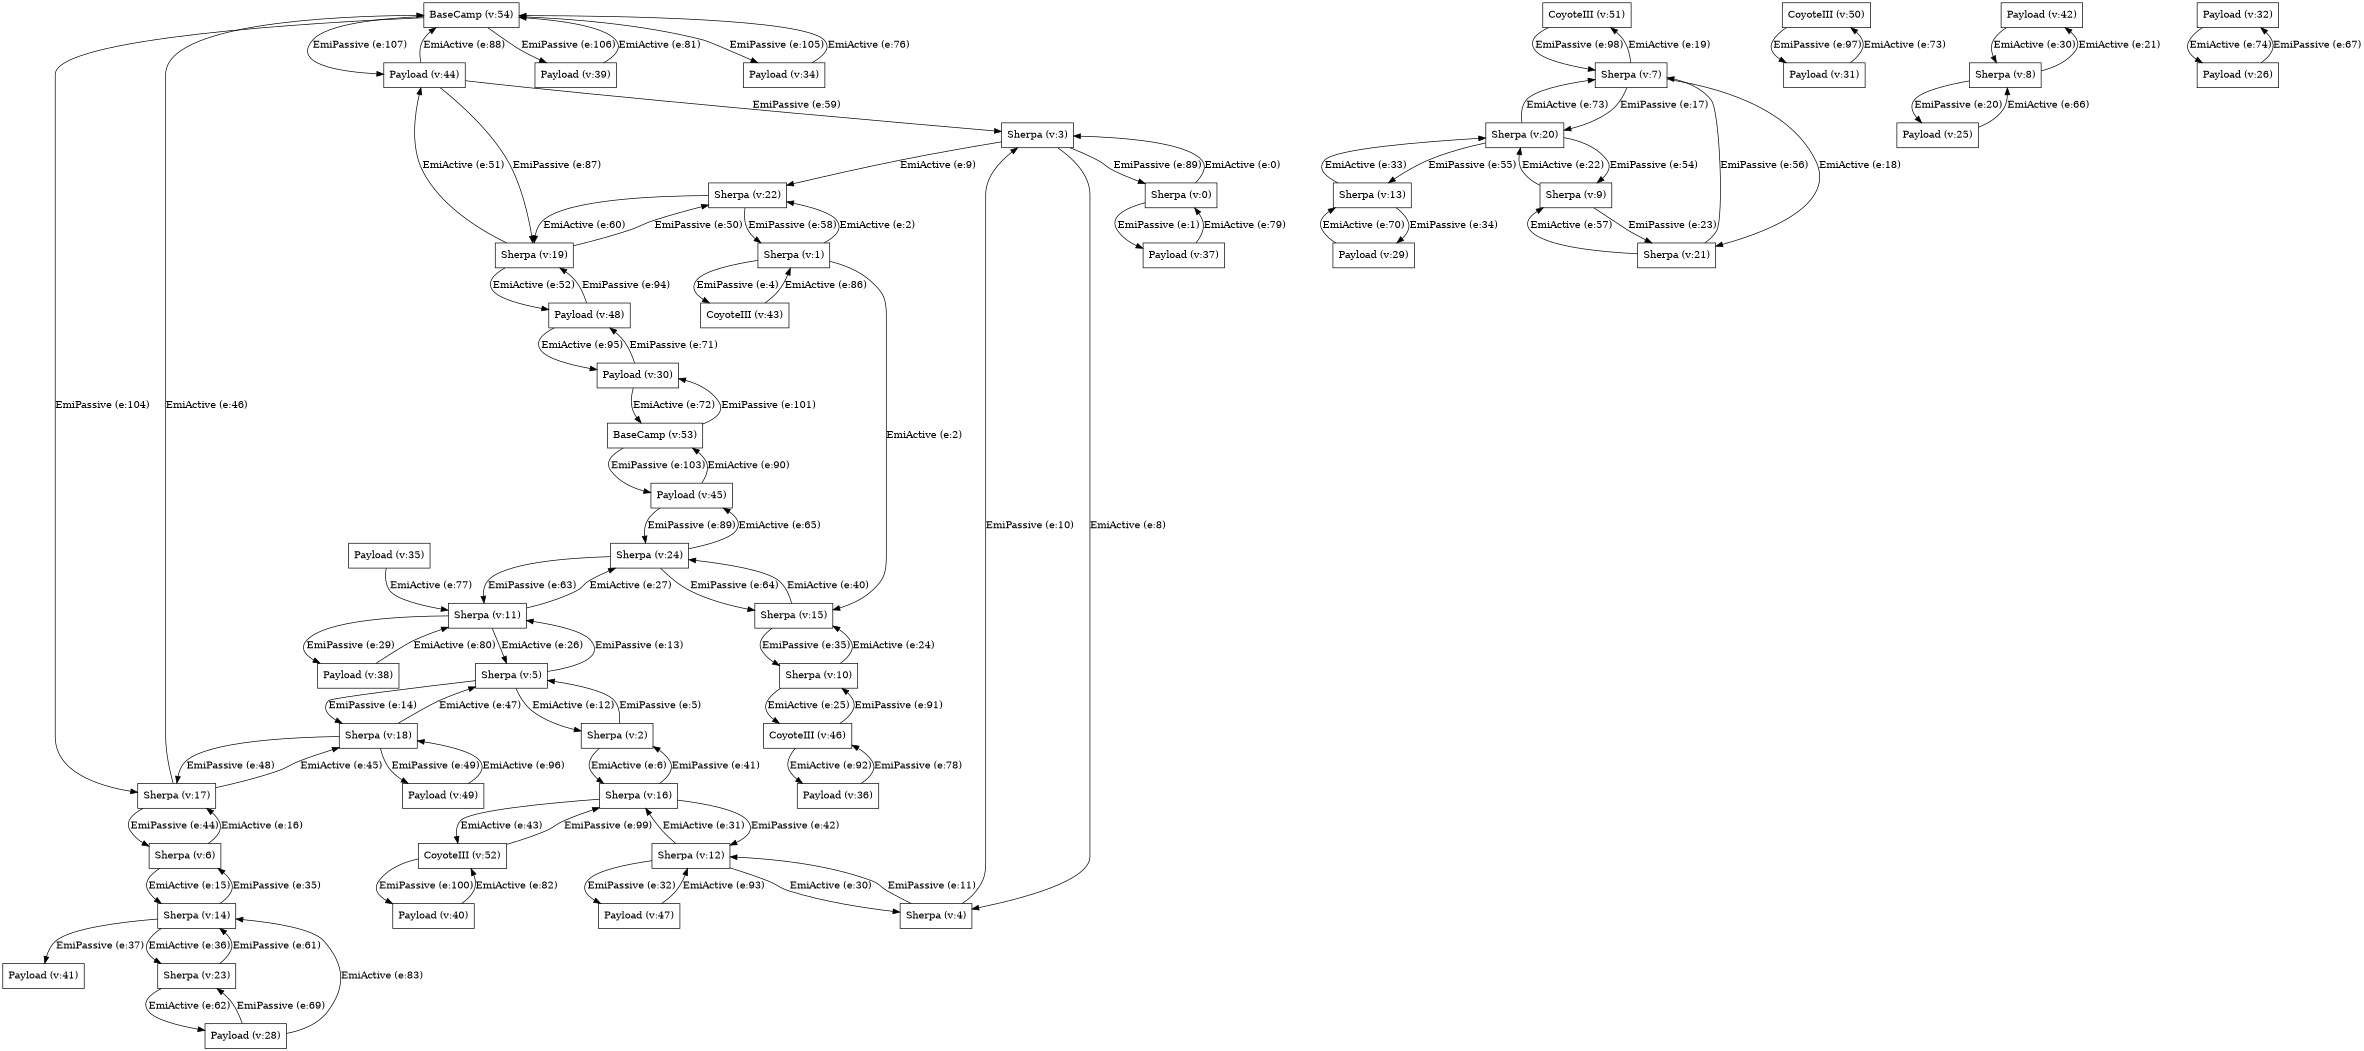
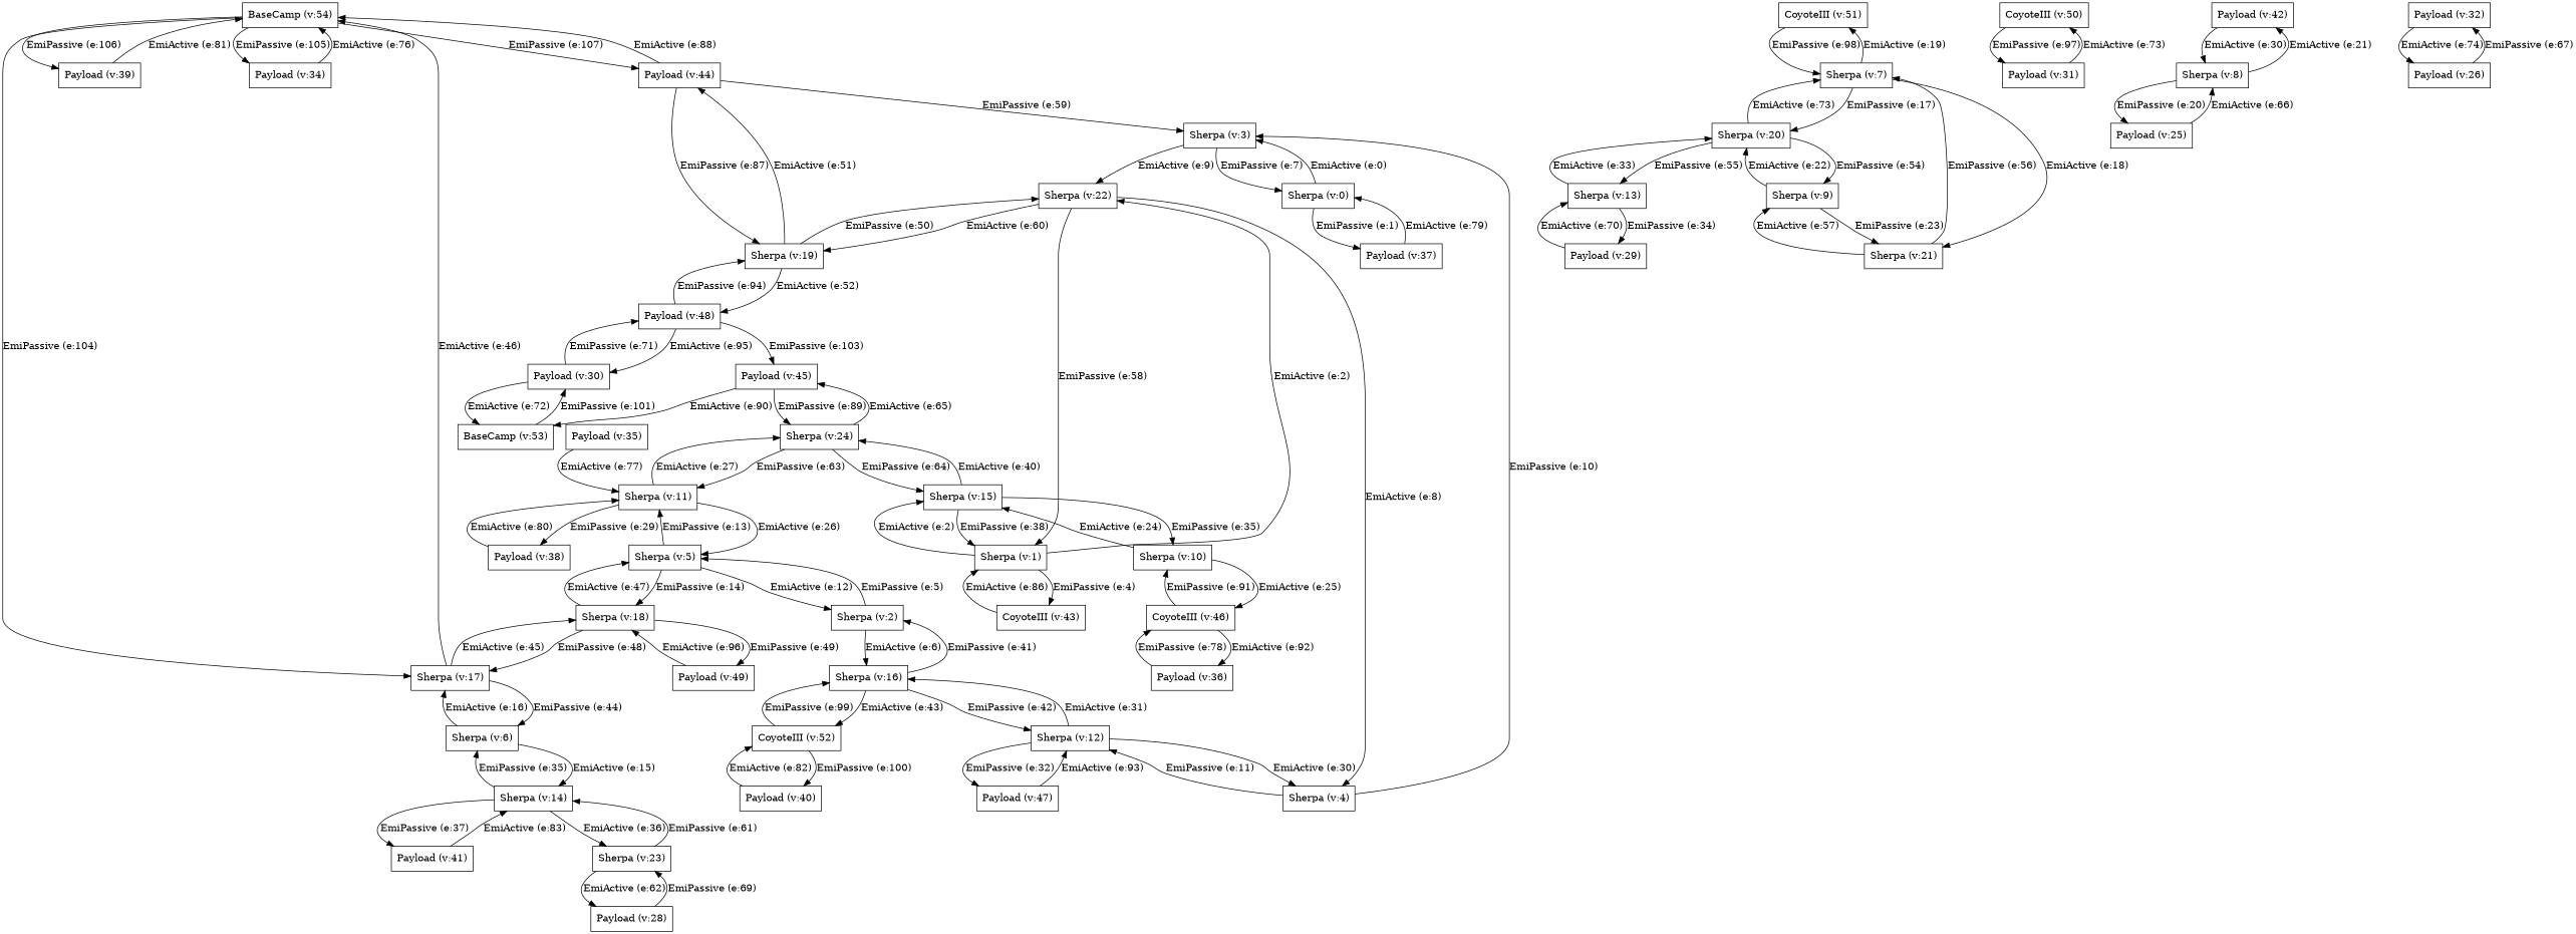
  digraph {
    concentrate=false
    root="BaseCamp (v:54)"
    splines=true
    node [fixedsize=false shape=box]
    "BaseCamp (v:54)" [height=0.5 width=1.5694]
    "Payload (v:44)" [height=0.5 width=1.3472]
    "Payload (v:39)" [height=0.5 width=1.3472]
    "Payload (v:34)" [height=0.5 width=1.3472]
    "Sherpa (v:17)" [height=0.5 width=1.2639]
    "Sherpa (v:19)" [height=0.5 width=1.2639]
    "Sherpa (v:3)" [height=0.5 width=1.1667]
    "Sherpa (v:18)" [height=0.5 width=1.2639]
    "Sherpa (v:6)" [height=0.5 width=1.1667]
    "Payload (v:48)" [height=0.5 width=1.3472]
    "Sherpa (v:22)" [height=0.5 width=1.2639]
    "Payload (v:49)" [height=0.5 width=1.3472]
    "Sherpa (v:5)" [height=0.5 width=1.1667]
    "Sherpa (v:14)" [height=0.5 width=1.2639]
    "BaseCamp (v:53)" [height=0.5 width=1.5694]
    "Payload (v:45)" [height=0.5 width=1.3472]
    "Payload (v:30)" [height=0.5 width=1.3472]
    "Sherpa (v:24)" [height=0.5 width=1.2639]
    "Sherpa (v:15)" [height=0.5 width=1.2639]
    "Sherpa (v:11)" [height=0.5 width=1.2639]
    "CoyoteIII (v:52)" [height=0.5 width=1.4722]
    "Payload (v:40)" [height=0.5 width=1.3472]
    "Sherpa (v:16)" [height=0.5 width=1.2639]
    "Sherpa (v:12)" [height=0.5 width=1.2639]
    "Sherpa (v:2)" [height=0.5 width=1.1667]
    "Payload (v:47)" [height=0.5 width=1.3472]
    "Sherpa (v:4)" [height=0.5 width=1.1667]
    "CoyoteIII (v:51)" [height=0.5 width=1.4722]
    "Sherpa (v:7)" [height=0.5 width=1.1667]
    "Sherpa (v:21)" [height=0.5 width=1.2639]
    "Sherpa (v:20)" [height=0.5 width=1.2639]
    "Sherpa (v:9)" [height=0.5 width=1.1667]
    "Sherpa (v:13)" [height=0.5 width=1.2639]
    "CoyoteIII (v:50)" [height=0.5 width=1.4722]
    "Payload (v:31)" [height=0.5 width=1.3472]
    "Sherpa (v:1)" [height=0.5 width=1.1667]
    n37 [height=0.5 label="CoyoteIII (v:46)" width=1.3472]
    "Payload (v:36)" [height=0.5 width=1.3472]
    "Sherpa (v:10)" [height=0.5 width=1.2639]
    "Payload (v:38)" [height=0.5 width=1.3472]
    n41 [height=0.5 label="CoyoteIII (v:43)" width=1.3472]
    "Payload (v:42)" [height=0.5 width=1.3472]
    "Sherpa (v:8)" [height=0.5 width=1.1667]
    "Payload (v:25)" [height=0.5 width=1.3472]
    "Payload (v:41)" [height=0.5 width=1.3472]
    "Sherpa (v:23)" [height=0.5 width=1.2639]
    "Payload (v:28)" [height=0.5 width=1.3472]
    "Payload (v:35)" [height=0.5 width=1.3472]
    "Payload (v:37)" [height=0.5 width=1.3472]
    "Sherpa (v:0)" [height=0.5 width=1.1667]
    "Payload (v:32)" [height=0.5 width=1.3472]
    "Payload (v:26)" [height=0.5 width=1.3472]
    "Payload (v:29)" [height=0.5 width=1.3472]
    "BaseCamp (v:54)" -> "Payload (v:44)" [label="EmiPassive (e:107)"]
    "BaseCamp (v:54)" -> "Payload (v:39)" [label="EmiPassive (e:106)"]
    "BaseCamp (v:54)" -> "Payload (v:34)" [label="EmiPassive (e:105)"]
    "BaseCamp (v:54)" -> "Sherpa (v:17)" [label="EmiPassive (e:104)"]
    "Payload (v:44)" -> "BaseCamp (v:54)" [label="EmiActive (e:88)"]
    "Payload (v:44)" -> "Sherpa (v:19)" [label="EmiPassive (e:87)"]
    "Payload (v:44)" -> "Sherpa (v:3)" [label="EmiPassive (e:59)"]
    "Payload (v:39)" -> "BaseCamp (v:54)" [label="EmiActive (e:81)"]
    "Payload (v:34)" -> "BaseCamp (v:54)" [label="EmiActive (e:76)"]
    "Sherpa (v:17)" -> "BaseCamp (v:54)" [label="EmiActive (e:46)"]
    "Sherpa (v:17)" -> "Sherpa (v:18)" [label="EmiActive (e:45)"]
    "Sherpa (v:17)" -> "Sherpa (v:6)" [label="EmiPassive (e:44)"]
    "Sherpa (v:19)" -> "Payload (v:44)" [label="EmiActive (e:51)"]
    "Sherpa (v:19)" -> "Payload (v:48)" [label="EmiActive (e:52)"]
    "Sherpa (v:19)" -> "Sherpa (v:22)" [label="EmiPassive (e:50)"]
    "Sherpa (v:3)" -> "Sherpa (v:22)" [label="EmiActive (e:9)"]
-   "Sherpa (v:3)" -> "Sherpa (v:4)" [label="EmiActive (e:8)"]
-   "Sherpa (v:3)" -> "Sherpa (v:0)" [label="EmiPassive (e:89)"]
+   "Sherpa (v:22)" -> "Sherpa (v:4)" [label="EmiActive (e:8)"]
+   "Sherpa (v:3)" -> "Sherpa (v:0)" [label="EmiPassive (e:7)"]
    "Sherpa (v:18)" -> "Sherpa (v:17)" [label="EmiPassive (e:48)"]
    "Sherpa (v:18)" -> "Payload (v:49)" [label="EmiPassive (e:49)"]
    "Sherpa (v:18)" -> "Sherpa (v:5)" [label="EmiActive (e:47)"]
    "Sherpa (v:6)" -> "Sherpa (v:17)" [label="EmiActive (e:16)"]
    "Sherpa (v:6)" -> "Sherpa (v:14)" [label="EmiActive (e:15)"]
    "Payload (v:48)" -> "Sherpa (v:19)" [label="EmiPassive (e:94)"]
    "Payload (v:48)" -> "Payload (v:30)" [label="EmiActive (e:95)"]
    "Sherpa (v:22)" -> "Sherpa (v:19)" [label="EmiActive (e:60)"]
    "Sherpa (v:22)" -> "Sherpa (v:1)" [label="EmiPassive (e:58)"]
    "Payload (v:49)" -> "Sherpa (v:18)" [label="EmiActive (e:96)"]
    "Sherpa (v:5)" -> "Sherpa (v:18)" [label="EmiPassive (e:14)"]
    "Sherpa (v:5)" -> "Sherpa (v:11)" [label="EmiPassive (e:13)"]
    "Sherpa (v:5)" -> "Sherpa (v:2)" [label="EmiActive (e:12)"]
    "Sherpa (v:14)" -> "Sherpa (v:6)" [label="EmiPassive (e:35)"]
    "Sherpa (v:14)" -> "Payload (v:41)" [label="EmiPassive (e:37)"]
    "Sherpa (v:14)" -> "Sherpa (v:23)" [label="EmiActive (e:36)"]
-   "BaseCamp (v:53)" -> "Payload (v:45)" [label="EmiPassive (e:103)"]
+   "Payload (v:48)" -> "Payload (v:45)" [label="EmiPassive (e:103)"]
    "BaseCamp (v:53)" -> "Payload (v:30)" [label="EmiPassive (e:101)"]
    "Payload (v:45)" -> "BaseCamp (v:53)" [label="EmiActive (e:90)"]
    "Payload (v:45)" -> "Sherpa (v:24)" [label="EmiPassive (e:89)"]
    "Payload (v:30)" -> "Payload (v:48)" [label="EmiPassive (e:71)"]
    "Payload (v:30)" -> "BaseCamp (v:53)" [label="EmiActive (e:72)"]
    "Sherpa (v:24)" -> "Payload (v:45)" [label="EmiActive (e:65)"]
    "Sherpa (v:24)" -> "Sherpa (v:15)" [label="EmiPassive (e:64)"]
    "Sherpa (v:24)" -> "Sherpa (v:11)" [label="EmiPassive (e:63)"]
    "Sherpa (v:15)" -> "Sherpa (v:24)" [label="EmiActive (e:40)"]
+   "Sherpa (v:15)" -> "Sherpa (v:1)" [label="EmiPassive (e:38)"]
    "Sherpa (v:15)" -> "Sherpa (v:10)" [label="EmiPassive (e:35)"]
    "Sherpa (v:11)" -> "Sherpa (v:5)" [label="EmiActive (e:26)"]
    "Sherpa (v:11)" -> "Sherpa (v:24)" [label="EmiActive (e:27)"]
    "Sherpa (v:11)" -> "Payload (v:38)" [label="EmiPassive (e:29)"]
    "CoyoteIII (v:52)" -> "Payload (v:40)" [label="EmiPassive (e:100)"]
    "CoyoteIII (v:52)" -> "Sherpa (v:16)" [label="EmiPassive (e:99)"]
    "Payload (v:40)" -> "CoyoteIII (v:52)" [label="EmiActive (e:82)"]
    "Sherpa (v:16)" -> "CoyoteIII (v:52)" [label="EmiActive (e:43)"]
    "Sherpa (v:16)" -> "Sherpa (v:12)" [label="EmiPassive (e:42)"]
    "Sherpa (v:16)" -> "Sherpa (v:2)" [label="EmiPassive (e:41)"]
    "Sherpa (v:12)" -> "Sherpa (v:16)" [label="EmiActive (e:31)"]
    "Sherpa (v:12)" -> "Payload (v:47)" [label="EmiPassive (e:32)"]
    "Sherpa (v:12)" -> "Sherpa (v:4)" [label="EmiActive (e:30)"]
    "Sherpa (v:2)" -> "Sherpa (v:5)" [label="EmiPassive (e:5)"]
    "Sherpa (v:2)" -> "Sherpa (v:16)" [label="EmiActive (e:6)"]
    "Payload (v:47)" -> "Sherpa (v:12)" [label="EmiActive (e:93)"]
    "Sherpa (v:4)" -> "Sherpa (v:3)" [label="EmiPassive (e:10)"]
    "Sherpa (v:4)" -> "Sherpa (v:12)" [label="EmiPassive (e:11)"]
    "CoyoteIII (v:51)" -> "Sherpa (v:7)" [label="EmiPassive (e:98)"]
    "Sherpa (v:7)" -> "CoyoteIII (v:51)" [label="EmiActive (e:19)"]
    "Sherpa (v:7)" -> "Sherpa (v:21)" [label="EmiActive (e:18)"]
    "Sherpa (v:7)" -> "Sherpa (v:20)" [label="EmiPassive (e:17)"]
    "Sherpa (v:21)" -> "Sherpa (v:7)" [label="EmiPassive (e:56)"]
    "Sherpa (v:21)" -> "Sherpa (v:9)" [label="EmiActive (e:57)"]
    "Sherpa (v:20)" -> "Sherpa (v:7)" [label="EmiActive (e:73)"]
    "Sherpa (v:20)" -> "Sherpa (v:9)" [label="EmiPassive (e:54)"]
    "Sherpa (v:20)" -> "Sherpa (v:13)" [label="EmiPassive (e:55)"]
    "Sherpa (v:9)" -> "Sherpa (v:21)" [label="EmiPassive (e:23)"]
    "Sherpa (v:9)" -> "Sherpa (v:20)" [label="EmiActive (e:22)"]
    "Sherpa (v:13)" -> "Sherpa (v:20)" [label="EmiActive (e:33)"]
    "Sherpa (v:13)" -> "Payload (v:29)" [label="EmiPassive (e:34)"]
    "CoyoteIII (v:50)" -> "Payload (v:31)" [label="EmiPassive (e:97)"]
    "Payload (v:31)" -> "CoyoteIII (v:50)" [label="EmiActive (e:73)"]
    "Sherpa (v:1)" -> "Sherpa (v:22)" [label="EmiActive (e:2)"]
    "Sherpa (v:1)" -> "Sherpa (v:15)" [label="EmiActive (e:2)"]
    "Sherpa (v:1)" -> n41 [label="EmiPassive (e:4)"]
    n37 -> "Payload (v:36)" [label="EmiActive (e:92)"]
    n37 -> "Sherpa (v:10)" [label="EmiPassive (e:91)"]
    "Payload (v:36)" -> n37 [label="EmiPassive (e:78)"]
    "Sherpa (v:10)" -> "Sherpa (v:15)" [label="EmiActive (e:24)"]
    "Sherpa (v:10)" -> n37 [label="EmiActive (e:25)"]
    "Payload (v:38)" -> "Sherpa (v:11)" [label="EmiActive (e:80)"]
    n41 -> "Sherpa (v:1)" [label="EmiActive (e:86)"]
    "Payload (v:42)" -> "Sherpa (v:8)" [label="EmiActive (e:30)"]
    "Sherpa (v:8)" -> "Payload (v:42)" [label="EmiActive (e:21)"]
    "Sherpa (v:8)" -> "Payload (v:25)" [label="EmiPassive (e:20)"]
    "Payload (v:25)" -> "Sherpa (v:8)" [label="EmiActive (e:66)"]
-   "Payload (v:28)" -> "Sherpa (v:14)" [label="EmiActive (e:83)"]
+   "Payload (v:41)" -> "Sherpa (v:14)" [label="EmiActive (e:83)"]
    "Sherpa (v:23)" -> "Sherpa (v:14)" [label="EmiPassive (e:61)"]
    "Sherpa (v:23)" -> "Payload (v:28)" [label="EmiActive (e:62)"]
    "Payload (v:28)" -> "Sherpa (v:23)" [label="EmiPassive (e:69)"]
    "Payload (v:35)" -> "Sherpa (v:11)" [label="EmiActive (e:77)"]
    "Payload (v:37)" -> "Sherpa (v:0)" [label="EmiActive (e:79)"]
    "Sherpa (v:0)" -> "Sherpa (v:3)" [label="EmiActive (e:0)"]
    "Sherpa (v:0)" -> "Payload (v:37)" [label="EmiPassive (e:1)"]
    "Payload (v:32)" -> "Payload (v:26)" [label="EmiActive (e:74)"]
    "Payload (v:26)" -> "Payload (v:32)" [label="EmiPassive (e:67)"]
    "Payload (v:29)" -> "Sherpa (v:13)" [label="EmiActive (e:70)"]
  }
